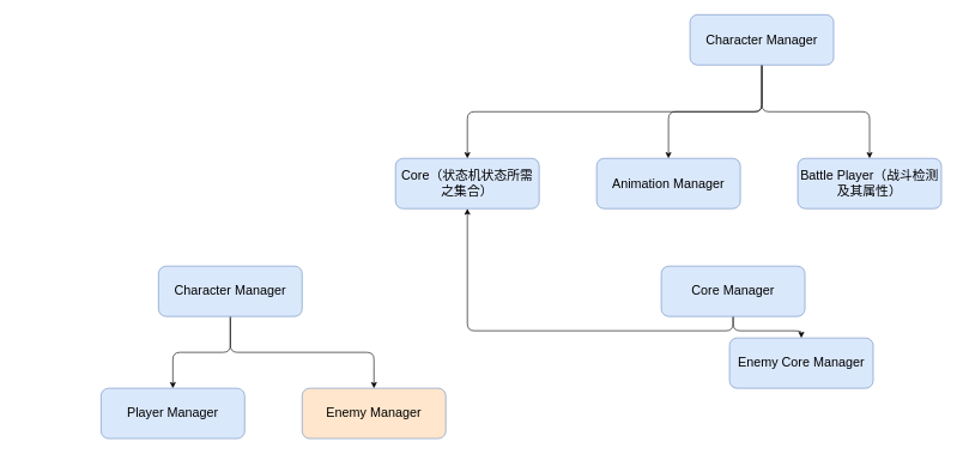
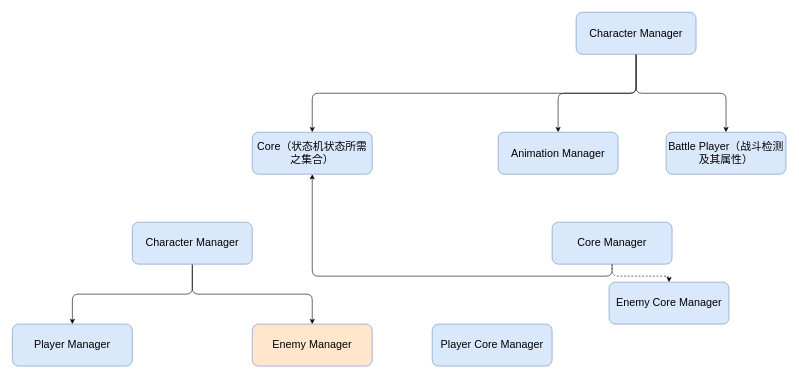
  <mxCell id="0" />
  <mxCell id="1" parent="0" />
  <mxCell id="2" style="edgeStyle=orthogonalEdgeStyle;rounded=1;jumpStyle=arc;orthogonalLoop=1;jettySize=auto;html=1;exitX=0.5;exitY=1;exitDx=0;exitDy=0;fontSize=18;entryX=0.5;entryY=0;entryDx=0;entryDy=0;" parent="1" source="5" target="8" edge="1"><mxGeometry relative="1" as="geometry"><mxPoint x="650" y="170" as="targetPoint" /></mxGeometry></mxCell>
  <mxCell id="3" style="edgeStyle=orthogonalEdgeStyle;rounded=1;jumpStyle=arc;orthogonalLoop=1;jettySize=auto;html=1;exitX=0.5;exitY=1;exitDx=0;exitDy=0;fontSize=18;" parent="1" source="5" target="7" edge="1"><mxGeometry relative="1" as="geometry" /></mxCell>
  <mxCell id="4" style="edgeStyle=orthogonalEdgeStyle;rounded=1;jumpStyle=arc;orthogonalLoop=1;jettySize=auto;html=1;exitX=0.5;exitY=1;exitDx=0;exitDy=0;entryX=0.5;entryY=0;entryDx=0;entryDy=0;fontSize=18;" parent="1" source="5" target="6" edge="1"><mxGeometry relative="1" as="geometry" /></mxCell>
  <mxCell id="5" value="&lt;span style=&quot;font-size: 18px;&quot;&gt;Character Manager&lt;/span&gt;" style="rounded=1;whiteSpace=wrap;html=1;fillColor=#dae8fc;strokeColor=#6c8ebf;" parent="1" vertex="1"><mxGeometry x="960" y="20" width="200" height="70" as="geometry" /></mxCell>
  <mxCell id="6" value="&lt;span style=&quot;font-size: 18px;&quot;&gt;Battle Player（战斗检测及其属性）&lt;/span&gt;" style="rounded=1;whiteSpace=wrap;html=1;fillColor=#dae8fc;strokeColor=#6c8ebf;" parent="1" vertex="1"><mxGeometry x="1110" y="220" width="200" height="70" as="geometry" /></mxCell>
  <mxCell id="7" value="&lt;span style=&quot;font-size: 18px;&quot;&gt;Animation Manager&lt;/span&gt;" style="rounded=1;whiteSpace=wrap;html=1;fillColor=#dae8fc;strokeColor=#6c8ebf;" parent="1" vertex="1"><mxGeometry x="830" y="220" width="200" height="70" as="geometry" /></mxCell>
- <mxCell id="8" value="&lt;span style=&quot;font-size: 18px;&quot;&gt;Core（状态机状态所需之集合）&lt;/span&gt;" style="rounded=1;whiteSpace=wrap;html=1;fillColor=#dae8fc;strokeColor=#6c8ebf;" parent="1" vertex="1"><mxGeometry x="550" y="220" width="200" height="70" as="geometry" /></mxCell>
+ <mxCell id="8" value="&lt;span style=&quot;font-size: 18px;&quot;&gt;Core（状态机状态所需之集合）&lt;/span&gt;" style="rounded=1;whiteSpace=wrap;html=1;fillColor=#dae8fc;strokeColor=#6c8ebf;" parent="1" vertex="1"><mxGeometry x="420" y="220" width="200" height="70" as="geometry" /></mxCell>
  <mxCell id="9" style="edgeStyle=orthogonalEdgeStyle;rounded=1;orthogonalLoop=1;jettySize=auto;html=1;exitX=0.5;exitY=1;exitDx=0;exitDy=0;jumpStyle=arc;" edge="1" parent="1" source="11" target="8"><mxGeometry relative="1" as="geometry" /></mxCell>
- <mxCell id="10" style="edgeStyle=orthogonalEdgeStyle;rounded=1;jumpStyle=arc;orthogonalLoop=1;jettySize=auto;html=1;exitX=0.5;exitY=1;exitDx=0;exitDy=0;entryX=0.5;entryY=0;entryDx=0;entryDy=0;" edge="1" parent="1" source="11" target="12"><mxGeometry relative="1" as="geometry" /></mxCell>
+ <mxCell id="10" style="edgeStyle=orthogonalEdgeStyle;rounded=1;jumpStyle=arc;orthogonalLoop=1;jettySize=auto;html=1;exitX=0.5;exitY=1;exitDx=0;exitDy=0;entryX=0.5;entryY=0;entryDx=0;entryDy=0;dashed=1;" edge="1" parent="1" source="11" target="12"><mxGeometry relative="1" as="geometry" /></mxCell>
  <mxCell id="11" value="&lt;span style=&quot;font-size: 18px;&quot;&gt;Core Manager&lt;br&gt;&lt;/span&gt;" style="rounded=1;whiteSpace=wrap;html=1;fillColor=#dae8fc;strokeColor=#6c8ebf;" vertex="1" parent="1"><mxGeometry x="920" y="370" width="200" height="70" as="geometry" /></mxCell>
  <mxCell id="12" value="&lt;span style=&quot;font-size: 18px;&quot;&gt;Enemy Core Manager&lt;br&gt;&lt;/span&gt;" style="rounded=1;whiteSpace=wrap;html=1;fillColor=#dae8fc;strokeColor=#6c8ebf;" vertex="1" parent="1"><mxGeometry x="1015" y="470" width="200" height="70" as="geometry" /></mxCell>
+ <mxCell id="13" value="&lt;span style=&quot;font-size: 18px;&quot;&gt;Player Core Manager&lt;br&gt;&lt;/span&gt;" style="rounded=1;whiteSpace=wrap;html=1;fillColor=#dae8fc;strokeColor=#6c8ebf;" vertex="1" parent="1"><mxGeometry x="720" y="540" width="200" height="70" as="geometry" /></mxCell>
  <mxCell id="14" style="edgeStyle=orthogonalEdgeStyle;rounded=1;orthogonalLoop=1;jettySize=auto;html=1;exitX=0.5;exitY=1;exitDx=0;exitDy=0;entryX=0.5;entryY=0;entryDx=0;entryDy=0;jumpStyle=arc;" edge="1" source="16" target="18" parent="1"><mxGeometry relative="1" as="geometry" /></mxCell>
  <mxCell id="15" style="edgeStyle=orthogonalEdgeStyle;rounded=1;jumpStyle=arc;orthogonalLoop=1;jettySize=auto;html=1;exitX=0.5;exitY=1;exitDx=0;exitDy=0;entryX=0.5;entryY=0;entryDx=0;entryDy=0;" edge="1" source="16" target="17" parent="1"><mxGeometry relative="1" as="geometry" /></mxCell>
  <mxCell id="16" value="&lt;span style=&quot;font-size: 18px;&quot;&gt;Character Manager&lt;br&gt;&lt;/span&gt;" style="rounded=1;whiteSpace=wrap;html=1;fillColor=#dae8fc;strokeColor=#6c8ebf;" vertex="1" parent="1"><mxGeometry x="220" y="370" width="200" height="70" as="geometry" /></mxCell>
  <mxCell id="17" value="&lt;span style=&quot;font-size: 18px;&quot;&gt;Enemy Manager&lt;br&gt;&lt;/span&gt;" style="rounded=1;whiteSpace=wrap;html=1;fillColor=#ffe6cc;strokeColor=#6c8ebf;" vertex="1" parent="1"><mxGeometry x="420" y="540" width="200" height="70" as="geometry" /></mxCell>
- <mxCell id="18" value="&lt;span style=&quot;font-size: 18px;&quot;&gt;Player Manager&lt;br&gt;&lt;/span&gt;" style="rounded=1;whiteSpace=wrap;html=1;fillColor=#dae8fc;strokeColor=#6c8ebf;" vertex="1" parent="1"><mxGeometry x="140" y="540" width="200" height="70" as="geometry" /></mxCell>
+ <mxCell id="18" value="&lt;span style=&quot;font-size: 18px;&quot;&gt;Player Manager&lt;br&gt;&lt;/span&gt;" style="rounded=1;whiteSpace=wrap;html=1;fillColor=#dae8fc;strokeColor=#6c8ebf;" vertex="1" parent="1"><mxGeometry x="20" y="540" width="200" height="70" as="geometry" /></mxCell>
